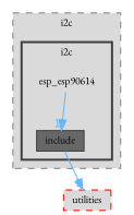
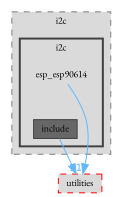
  digraph {
    compound=true
    fontname="EB Garamond"
    node [fontname="EB Garamond" fontsize=10 shape=box]
    edge [color=steelblue1 fontcolor=steelblue1 fontname="EB Garamond" fontsize=10 headlabel=1 labeldistance=1.5 labelfontname=Helvetica labelfontsize=10]
    n1 [height=0.2 label=esp_esp90614 shape=plaintext width=0.4]
    n2 [color=grey25 fillcolor="#676767" height=0.2 label=include style=filled width=0.4]
    n3 [color=red fillcolor="#dadada" height=0.2 label=utilities style="filled,dashed" width=0.4]
    subgraph cluster_1 {
      bgcolor="#dadada"
      fontsize=10
      label=i2c
      pencolor=grey50
      style="filled,dashed"
      subgraph cluster_2 {
        bgcolor="#dadada"
        fontsize=10
        label=i2c
        pencolor=grey25
        style="filled,bold"
        n1
        n2
      }
    }
-   n1 -> n2
+   n1 -> n3
    n2 -> n3
  }
